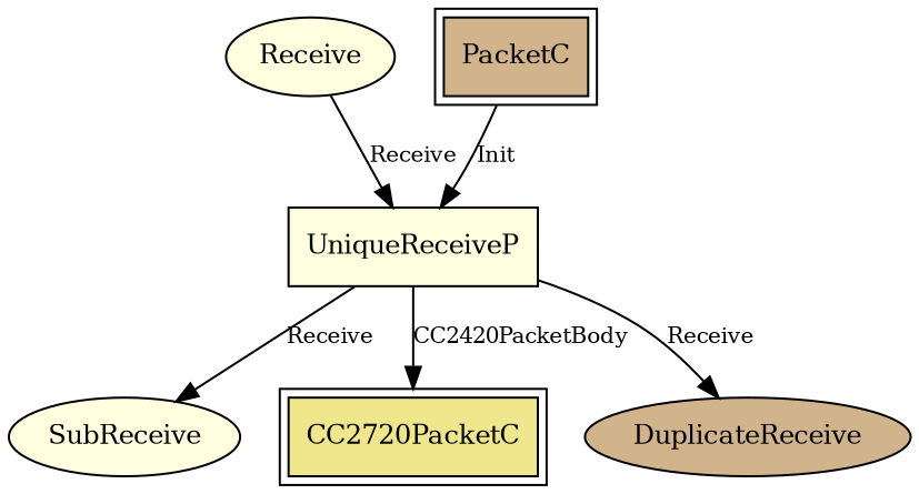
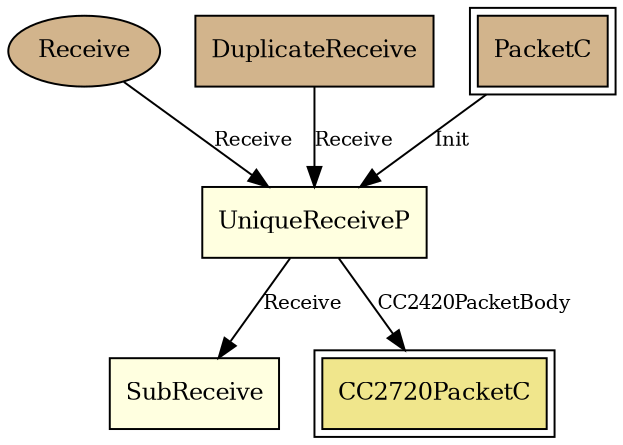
  digraph {
    node [fillcolor=tan fontsize=12 shape=ellipse style=filled]
    edge [fontsize=10]
-   n1 [fillcolor=lightyellow label=Receive]
+   n1 [label=Receive]
    UniqueReceiveP [fillcolor=lightyellow shape=box]
-   n3 [fillcolor=lightyellow label=SubReceive]
+   n3 [fillcolor=lightyellow label=SubReceive shape=box]
    n4 [fillcolor=khaki label=CC2720PacketC peripheries=2 shape=box]
-   n5 [label=DuplicateReceive]
+   n5 [label=DuplicateReceive shape=box]
    n6 [label=PacketC peripheries=2 shape=box]
    n1 -> UniqueReceiveP [label=Receive]
    UniqueReceiveP -> n3 [label=Receive]
    UniqueReceiveP -> n4 [label=CC2420PacketBody]
-   UniqueReceiveP -> n5 [label=Receive]
+   n5 -> UniqueReceiveP [label=Receive]
    n6 -> UniqueReceiveP [label=Init]
  }
